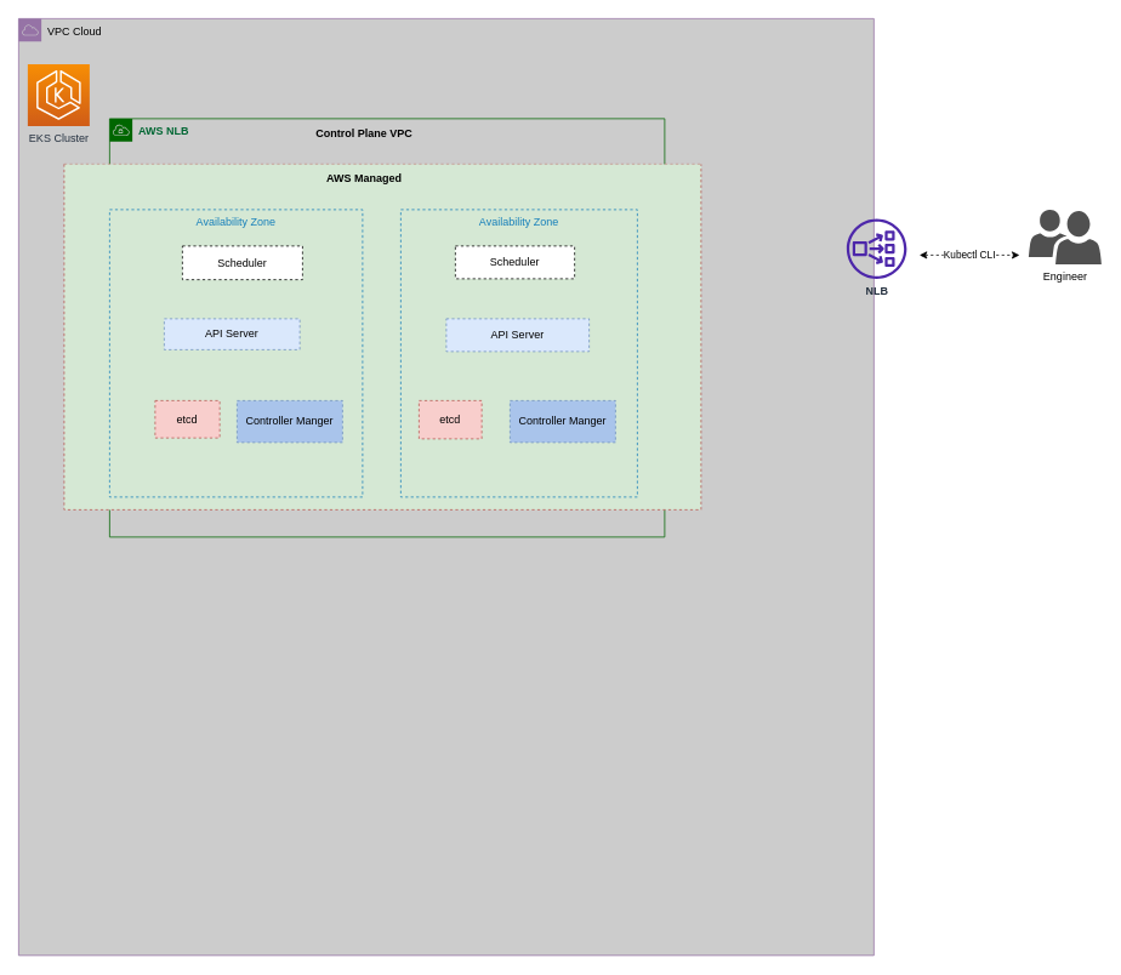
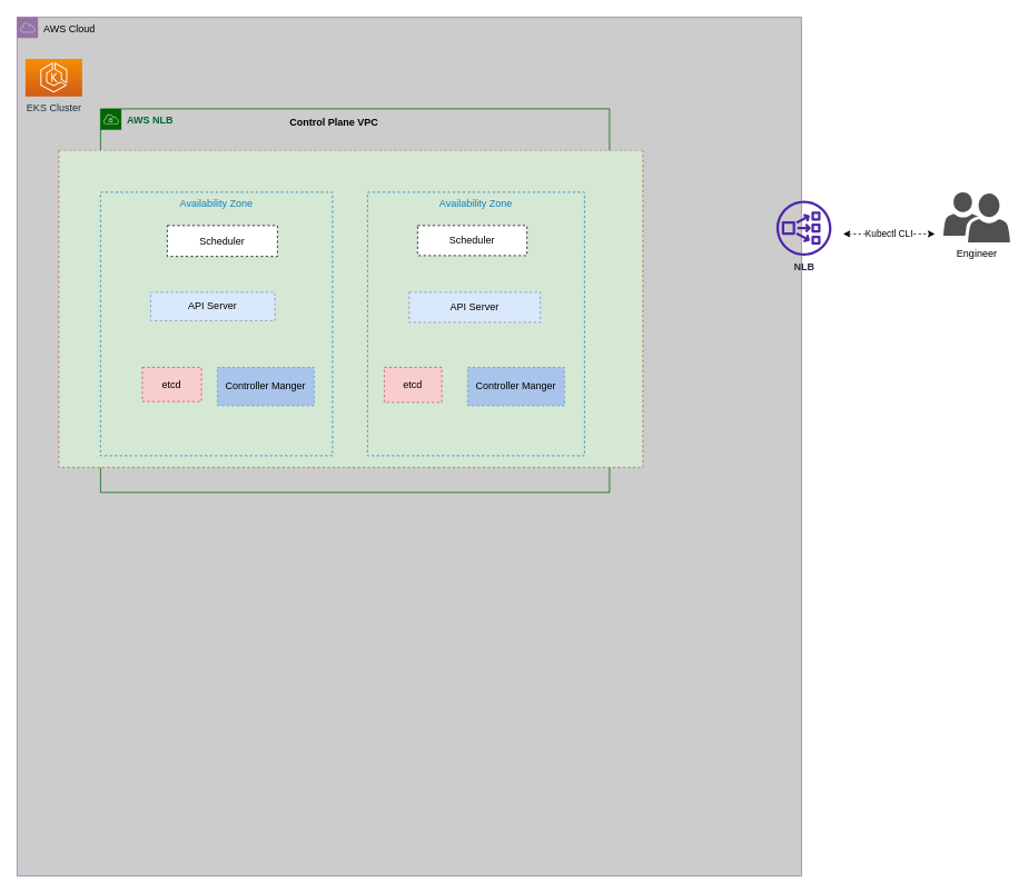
  <mxCell id="0" />
  <mxCell id="1" parent="0" />
- <mxCell id="2" value="VPC Cloud" style="sketch=0;outlineConnect=0;html=1;whiteSpace=wrap;fontSize=12;fontStyle=0;shape=mxgraph.aws4.group;grIcon=mxgraph.aws4.group_aws_cloud;strokeColor=#9673a6;fillColor=#CCCCCC;verticalAlign=top;align=left;spacingLeft=30;dashed=0;" vertex="1" parent="1"><mxGeometry x="20" y="20" width="940" height="1030" as="geometry" /></mxCell>
- <mxCell id="3" value="EKS Cluster" style="sketch=0;points=[[0,0,0],[0.25,0,0],[0.5,0,0],[0.75,0,0],[1,0,0],[0,1,0],[0.25,1,0],[0.5,1,0],[0.75,1,0],[1,1,0],[0,0.25,0],[0,0.5,0],[0,0.75,0],[1,0.25,0],[1,0.5,0],[1,0.75,0]];outlineConnect=0;fontColor=#232F3E;gradientColor=#F78E04;gradientDirection=north;fillColor=#D05C17;strokeColor=#ffffff;dashed=0;verticalLabelPosition=bottom;verticalAlign=top;align=center;html=1;fontSize=12;fontStyle=0;aspect=fixed;shape=mxgraph.aws4.resourceIcon;resIcon=mxgraph.aws4.eks;" vertex="1" parent="1"><mxGeometry x="30" y="70" width="68" height="68" as="geometry" /></mxCell>
+ <mxCell id="2" value="AWS Cloud" style="sketch=0;outlineConnect=0;html=1;whiteSpace=wrap;fontSize=12;fontStyle=0;shape=mxgraph.aws4.group;grIcon=mxgraph.aws4.group_aws_cloud;strokeColor=#9673a6;fillColor=#CCCCCC;verticalAlign=top;align=left;spacingLeft=30;dashed=0;" vertex="1" parent="1"><mxGeometry x="20" y="20" width="940" height="1030" as="geometry" /></mxCell>
+ <mxCell id="3" value="EKS Cluster" style="sketch=0;points=[[0,0,0],[0.25,0,0],[0.5,0,0],[0.75,0,0],[1,0,0],[0,1,0],[0.25,1,0],[0.5,1,0],[0.75,1,0],[1,1,0],[0,0.25,0],[0,0.5,0],[0,0.75,0],[1,0.25,0],[1,0.5,0],[1,0.75,0]];outlineConnect=0;fontColor=#232F3E;gradientColor=#F78E04;gradientDirection=north;fillColor=#D05C17;strokeColor=#ffffff;dashed=0;verticalLabelPosition=bottom;verticalAlign=top;align=center;html=1;fontSize=12;fontStyle=0;aspect=fixed;shape=mxgraph.aws4.resourceIcon;resIcon=mxgraph.aws4.eks;" vertex="1" parent="1"><mxGeometry x="30" y="70" width="68" height="45" as="geometry" /></mxCell>
  <mxCell id="4" value="&lt;font color=&quot;#006633&quot;&gt;&lt;b&gt;AWS NLB&lt;/b&gt;&lt;/font&gt;" style="sketch=0;outlineConnect=0;gradientColor=none;html=1;whiteSpace=wrap;fontSize=12;fontStyle=0;shape=mxgraph.aws4.group;grIcon=mxgraph.aws4.group_vpc;strokeColor=#006600;fillColor=none;verticalAlign=top;align=left;spacingLeft=30;fontColor=#879196;dashed=0;" vertex="1" parent="1"><mxGeometry x="120" y="130" width="610" height="460" as="geometry" /></mxCell>
  <mxCell id="5" value="Control Plane VPC" style="text;html=1;strokeColor=none;fillColor=none;align=center;verticalAlign=middle;whiteSpace=wrap;rounded=0;fontColor=#000000;fontStyle=1" vertex="1" parent="1"><mxGeometry x="340" y="130" width="120" height="31" as="geometry" /></mxCell>
  <mxCell id="6" value="" style="swimlane;startSize=0;strokeColor=#b85450;fillColor=none;dashed=1;labelBackgroundColor=#d9a1a1;whiteSpace=wrap;swimlaneFillColor=#D5E8D4;" vertex="1" parent="1"><mxGeometry x="70" y="180" width="700" height="380" as="geometry" /></mxCell>
  <mxCell id="7" value="Availability Zone" style="fillColor=none;strokeColor=#147EBA;dashed=1;verticalAlign=top;fontStyle=0;fontColor=#147EBA;" vertex="1" parent="6"><mxGeometry x="50" y="50" width="278" height="316" as="geometry" /></mxCell>
  <mxCell id="8" value="Controller Manger" style="rounded=0;whiteSpace=wrap;html=1;dashed=1;labelBackgroundColor=none;strokeColor=#6c8ebf;fillColor=#A9C4EB;" vertex="1" parent="6"><mxGeometry x="190" y="260" width="116" height="46" as="geometry" /></mxCell>
  <mxCell id="9" value="Availability Zone" style="fillColor=none;strokeColor=#147EBA;dashed=1;verticalAlign=top;fontStyle=0;fontColor=#147EBA;" vertex="1" parent="1"><mxGeometry x="440" y="230" width="260" height="316" as="geometry" /></mxCell>
- <mxCell id="10" value="AWS Managed" style="text;html=1;strokeColor=none;fillColor=none;align=center;verticalAlign=middle;whiteSpace=wrap;rounded=0;fontColor=#000000;fontStyle=1" vertex="1" parent="1"><mxGeometry x="340" y="180" width="120" height="31" as="geometry" /></mxCell>
  <mxCell id="11" value="Scheduler" style="rounded=0;whiteSpace=wrap;html=1;dashed=1;labelBackgroundColor=none;" vertex="1" parent="1"><mxGeometry x="500" y="270" width="131" height="36" as="geometry" /></mxCell>
  <mxCell id="12" value="Scheduler" style="rounded=0;whiteSpace=wrap;html=1;dashed=1;labelBackgroundColor=none;" vertex="1" parent="1"><mxGeometry x="200" y="270" width="132" height="37" as="geometry" /></mxCell>
  <mxCell id="13" value="API Server" style="rounded=0;whiteSpace=wrap;html=1;dashed=1;labelBackgroundColor=none;fillColor=#dae8fc;strokeColor=#6c8ebf;" vertex="1" parent="1"><mxGeometry x="490" y="350" width="157" height="36" as="geometry" /></mxCell>
  <mxCell id="14" value="API Server" style="rounded=0;whiteSpace=wrap;html=1;dashed=1;labelBackgroundColor=none;fillColor=#dae8fc;strokeColor=#6c8ebf;" vertex="1" parent="1"><mxGeometry x="180" y="350" width="149" height="34" as="geometry" /></mxCell>
  <mxCell id="15" value="etcd" style="rounded=0;whiteSpace=wrap;html=1;dashed=1;labelBackgroundColor=none;strokeColor=#b85450;fillColor=#f8cecc;" vertex="1" parent="1"><mxGeometry x="460" y="440" width="69" height="42" as="geometry" /></mxCell>
  <mxCell id="16" value="etcd" style="rounded=0;whiteSpace=wrap;html=1;dashed=1;labelBackgroundColor=none;strokeColor=#b85450;fillColor=#f8cecc;" vertex="1" parent="1"><mxGeometry x="170" y="440" width="71" height="41" as="geometry" /></mxCell>
  <mxCell id="17" value="Controller Manger" style="rounded=0;whiteSpace=wrap;html=1;dashed=1;labelBackgroundColor=none;strokeColor=#6c8ebf;fillColor=#A9C4EB;" vertex="1" parent="1"><mxGeometry x="560" y="440" width="116" height="46" as="geometry" /></mxCell>
  <mxCell id="18" value="&lt;b&gt;NLB&lt;/b&gt;" style="sketch=0;outlineConnect=0;fontColor=#232F3E;gradientColor=none;fillColor=#4D27AA;strokeColor=none;dashed=0;verticalLabelPosition=bottom;verticalAlign=top;align=center;html=1;fontSize=12;fontStyle=0;aspect=fixed;pointerEvents=1;shape=mxgraph.aws4.network_load_balancer;labelBackgroundColor=none;" vertex="1" parent="1"><mxGeometry x="930" y="240" width="66" height="66" as="geometry" /></mxCell>
  <mxCell id="19" value="Engineer" style="sketch=0;pointerEvents=1;shadow=0;dashed=0;html=1;strokeColor=none;labelPosition=center;verticalLabelPosition=bottom;verticalAlign=top;align=center;fillColor=#505050;shape=mxgraph.mscae.intune.user_group;labelBackgroundColor=none;fontColor=#000000;" vertex="1" parent="1"><mxGeometry x="1130" y="230" width="80" height="60" as="geometry" /></mxCell>
  <mxCell id="20" value="Kubectl CLI" style="endArrow=classic;startArrow=classic;html=1;rounded=0;fontColor=#000000;dashed=1;" edge="1" parent="1"><mxGeometry width="50" height="50" relative="1" as="geometry"><mxPoint x="1010" y="280" as="sourcePoint" /><mxPoint x="1120" y="280" as="targetPoint" /></mxGeometry></mxCell>
